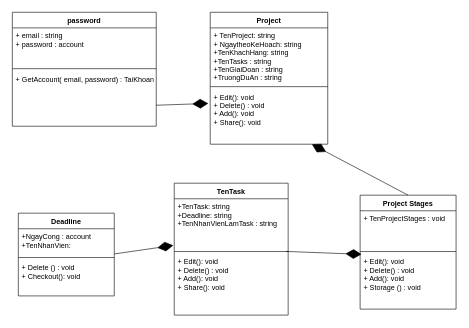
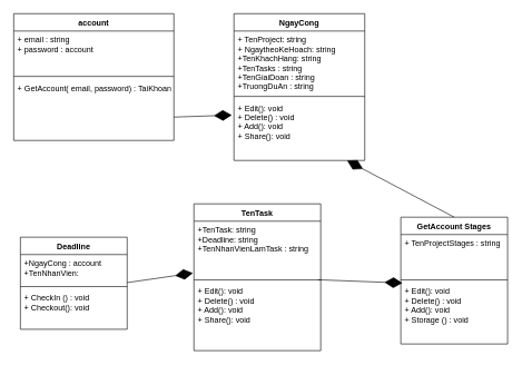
  <mxCell id="0" />
  <mxCell id="1" parent="0" />
- <mxCell id="2" value="Project" style="swimlane;fontStyle=1;align=center;verticalAlign=top;childLayout=stackLayout;horizontal=1;startSize=26;horizontalStack=0;resizeParent=1;resizeParentMax=0;resizeLast=0;collapsible=1;marginBottom=0;" parent="1" vertex="1"><mxGeometry x="350" y="20" width="196" height="220" as="geometry"><mxRectangle x="340" y="150" width="100" height="30" as="alternateBounds" /></mxGeometry></mxCell>
+ <mxCell id="2" value="NgayCong" style="swimlane;fontStyle=1;align=center;verticalAlign=top;childLayout=stackLayout;horizontal=1;startSize=26;horizontalStack=0;resizeParent=1;resizeParentMax=0;resizeLast=0;collapsible=1;marginBottom=0;" parent="1" vertex="1"><mxGeometry x="350" y="20" width="196" height="220" as="geometry"><mxRectangle x="340" y="150" width="100" height="30" as="alternateBounds" /></mxGeometry></mxCell>
  <mxCell id="3" value="+ TenProject: string&#10;+ NgaytheoKeHoach: string&#10;+TenKhachHang: string&#10;+TenTasks : string&#10;+TenGiaiDoan : string&#10;+TruongDuAn : string" style="text;strokeColor=none;fillColor=none;align=left;verticalAlign=top;spacingLeft=4;spacingRight=4;overflow=hidden;rotatable=0;points=[[0,0.5],[1,0.5]];portConstraint=eastwest;" parent="2" vertex="1"><mxGeometry y="26" width="196" height="94" as="geometry" /></mxCell>
  <mxCell id="4" value="" style="line;strokeWidth=1;fillColor=none;align=left;verticalAlign=middle;spacingTop=-1;spacingLeft=3;spacingRight=3;rotatable=0;labelPosition=right;points=[];portConstraint=eastwest;strokeColor=inherit;" parent="2" vertex="1"><mxGeometry y="120" width="196" height="8" as="geometry" /></mxCell>
  <mxCell id="5" value="+ Edit(): void&#10;+ Delete() : void&#10;+ Add(): void&#09;&#10;+ Share(): void" style="text;strokeColor=none;fillColor=none;align=left;verticalAlign=top;spacingLeft=4;spacingRight=4;overflow=hidden;rotatable=0;points=[[0,0.5],[1,0.5]];portConstraint=eastwest;" parent="2" vertex="1"><mxGeometry y="128" width="196" height="92" as="geometry" /></mxCell>
  <mxCell id="6" value="TenTask" style="swimlane;fontStyle=1;align=center;verticalAlign=top;childLayout=stackLayout;horizontal=1;startSize=26;horizontalStack=0;resizeParent=1;resizeParentMax=0;resizeLast=0;collapsible=1;marginBottom=0;" parent="1" vertex="1"><mxGeometry x="290" y="305" width="190" height="220" as="geometry" /></mxCell>
  <mxCell id="7" value="+TenTask: string&#10;+Deadline: string&#10;+TenNhanVienLamTask : string" style="text;strokeColor=none;fillColor=none;align=left;verticalAlign=top;spacingLeft=4;spacingRight=4;overflow=hidden;rotatable=0;points=[[0,0.5],[1,0.5]];portConstraint=eastwest;" parent="6" vertex="1"><mxGeometry y="26" width="190" height="84" as="geometry" /></mxCell>
  <mxCell id="8" value="" style="line;strokeWidth=1;fillColor=none;align=left;verticalAlign=middle;spacingTop=-1;spacingLeft=3;spacingRight=3;rotatable=0;labelPosition=right;points=[];portConstraint=eastwest;strokeColor=inherit;" parent="6" vertex="1"><mxGeometry y="110" width="190" height="8" as="geometry" /></mxCell>
  <mxCell id="9" value="+ Edit(): void&#10;+ Delete() : void&#10;+ Add(): void&#10;+ Share(): void" style="text;strokeColor=none;fillColor=none;align=left;verticalAlign=top;spacingLeft=4;spacingRight=4;overflow=hidden;rotatable=0;points=[[0,0.5],[1,0.5]];portConstraint=eastwest;" parent="6" vertex="1"><mxGeometry y="118" width="190" height="102" as="geometry" /></mxCell>
  <mxCell id="10" value="Deadline" style="swimlane;fontStyle=1;align=center;verticalAlign=top;childLayout=stackLayout;horizontal=1;startSize=26;horizontalStack=0;resizeParent=1;resizeParentMax=0;resizeLast=0;collapsible=1;marginBottom=0;" parent="1" vertex="1"><mxGeometry x="30" y="355" width="160" height="138" as="geometry" /></mxCell>
  <mxCell id="11" value="+NgayCong : account&#10;+TenNhanVien:" style="text;strokeColor=none;fillColor=none;align=left;verticalAlign=top;spacingLeft=4;spacingRight=4;overflow=hidden;rotatable=0;points=[[0,0.5],[1,0.5]];portConstraint=eastwest;" parent="10" vertex="1"><mxGeometry y="26" width="160" height="44" as="geometry" /></mxCell>
  <mxCell id="12" value="" style="line;strokeWidth=1;fillColor=none;align=left;verticalAlign=middle;spacingTop=-1;spacingLeft=3;spacingRight=3;rotatable=0;labelPosition=right;points=[];portConstraint=eastwest;strokeColor=inherit;" parent="10" vertex="1"><mxGeometry y="70" width="160" height="8" as="geometry" /></mxCell>
- <mxCell id="13" value="+ Delete () : void&#10;+ Checkout(): void" style="text;strokeColor=none;fillColor=none;align=left;verticalAlign=top;spacingLeft=4;spacingRight=4;overflow=hidden;rotatable=0;points=[[0,0.5],[1,0.5]];portConstraint=eastwest;" parent="10" vertex="1"><mxGeometry y="78" width="160" height="60" as="geometry" /></mxCell>
+ <mxCell id="13" value="+ CheckIn () : void&#10;+ Checkout(): void" style="text;strokeColor=none;fillColor=none;align=left;verticalAlign=top;spacingLeft=4;spacingRight=4;overflow=hidden;rotatable=0;points=[[0,0.5],[1,0.5]];portConstraint=eastwest;" parent="10" vertex="1"><mxGeometry y="78" width="160" height="60" as="geometry" /></mxCell>
  <mxCell id="14" value="" style="endArrow=diamondThin;endFill=1;endSize=24;html=1;rounded=0;exitX=1;exitY=-0.25;exitDx=0;exitDy=0;entryX=-0.008;entryY=0.926;entryDx=0;entryDy=0;entryPerimeter=0;exitPerimeter=0;" parent="1" source="12" target="7" edge="1"><mxGeometry width="160" relative="1" as="geometry"><mxPoint x="480" y="203.99" as="sourcePoint" /><mxPoint x="270" y="435" as="targetPoint" /></mxGeometry></mxCell>
  <mxCell id="15" value="" style="endArrow=diamondThin;endFill=1;endSize=24;html=1;rounded=0;entryX=0.015;entryY=0.007;entryDx=0;entryDy=0;entryPerimeter=0;exitX=0.979;exitY=1.045;exitDx=0;exitDy=0;exitPerimeter=0;" parent="1" source="7" target="19" edge="1"><mxGeometry width="160" relative="1" as="geometry"><mxPoint x="330" y="425" as="sourcePoint" /><mxPoint x="290.002" y="295.004" as="targetPoint" /></mxGeometry></mxCell>
- <mxCell id="16" value="Project Stages" style="swimlane;fontStyle=1;align=center;verticalAlign=top;childLayout=stackLayout;horizontal=1;startSize=26;horizontalStack=0;resizeParent=1;resizeParentMax=0;resizeLast=0;collapsible=1;marginBottom=0;" parent="1" vertex="1"><mxGeometry x="600" y="325" width="160" height="190" as="geometry" /></mxCell>
- <mxCell id="17" value="+ TenProjectStages : void" style="text;strokeColor=none;fillColor=none;align=left;verticalAlign=top;spacingLeft=4;spacingRight=4;overflow=hidden;rotatable=0;points=[[0,0.5],[1,0.5]];portConstraint=eastwest;" parent="16" vertex="1"><mxGeometry y="26" width="160" height="64" as="geometry" /></mxCell>
+ <mxCell id="16" value="GetAccount Stages" style="swimlane;fontStyle=1;align=center;verticalAlign=top;childLayout=stackLayout;horizontal=1;startSize=26;horizontalStack=0;resizeParent=1;resizeParentMax=0;resizeLast=0;collapsible=1;marginBottom=0;" parent="1" vertex="1"><mxGeometry x="600" y="325" width="160" height="190" as="geometry" /></mxCell>
+ <mxCell id="17" value="+ TenProjectStages : string" style="text;strokeColor=none;fillColor=none;align=left;verticalAlign=top;spacingLeft=4;spacingRight=4;overflow=hidden;rotatable=0;points=[[0,0.5],[1,0.5]];portConstraint=eastwest;" parent="16" vertex="1"><mxGeometry y="26" width="160" height="64" as="geometry" /></mxCell>
  <mxCell id="18" value="" style="line;strokeWidth=1;fillColor=none;align=left;verticalAlign=middle;spacingTop=-1;spacingLeft=3;spacingRight=3;rotatable=0;labelPosition=right;points=[];portConstraint=eastwest;strokeColor=inherit;" parent="16" vertex="1"><mxGeometry y="90" width="160" height="8" as="geometry" /></mxCell>
  <mxCell id="19" value="+ Edit(): void&#10;+ Delete() : void&#10;+ Add(): void&#10;+ Storage () : void" style="text;strokeColor=none;fillColor=none;align=left;verticalAlign=top;spacingLeft=4;spacingRight=4;overflow=hidden;rotatable=0;points=[[0,0.5],[1,0.5]];portConstraint=eastwest;" parent="16" vertex="1"><mxGeometry y="98" width="160" height="92" as="geometry" /></mxCell>
  <mxCell id="20" value="" style="endArrow=diamondThin;endFill=1;endSize=24;html=1;rounded=0;entryX=0.865;entryY=1.002;entryDx=0;entryDy=0;entryPerimeter=0;exitX=0.5;exitY=0;exitDx=0;exitDy=0;" parent="1" source="16" target="5" edge="1"><mxGeometry width="160" relative="1" as="geometry"><mxPoint x="466.33" y="345" as="sourcePoint" /><mxPoint x="430.002" y="235.184" as="targetPoint" /></mxGeometry></mxCell>
- <mxCell id="21" value="password" style="swimlane;fontStyle=1;align=center;verticalAlign=top;childLayout=stackLayout;horizontal=1;startSize=26;horizontalStack=0;resizeParent=1;resizeParentMax=0;resizeLast=0;collapsible=1;marginBottom=0;" parent="1" vertex="1"><mxGeometry x="20" y="20" width="240" height="190" as="geometry" /></mxCell>
+ <mxCell id="21" value="account" style="swimlane;fontStyle=1;align=center;verticalAlign=top;childLayout=stackLayout;horizontal=1;startSize=26;horizontalStack=0;resizeParent=1;resizeParentMax=0;resizeLast=0;collapsible=1;marginBottom=0;" parent="1" vertex="1"><mxGeometry x="20" y="20" width="240" height="190" as="geometry" /></mxCell>
  <mxCell id="22" value="+ email : string&#10;+ password : account" style="text;strokeColor=none;fillColor=none;align=left;verticalAlign=top;spacingLeft=4;spacingRight=4;overflow=hidden;rotatable=0;points=[[0,0.5],[1,0.5]];portConstraint=eastwest;" parent="21" vertex="1"><mxGeometry y="26" width="240" height="64" as="geometry" /></mxCell>
  <mxCell id="23" value="" style="line;strokeWidth=1;fillColor=none;align=left;verticalAlign=middle;spacingTop=-1;spacingLeft=3;spacingRight=3;rotatable=0;labelPosition=right;points=[];portConstraint=eastwest;strokeColor=inherit;" parent="21" vertex="1"><mxGeometry y="90" width="240" height="8" as="geometry" /></mxCell>
  <mxCell id="24" value="+ GetAccount( email, password) : TaiKhoan" style="text;strokeColor=none;fillColor=none;align=left;verticalAlign=top;spacingLeft=4;spacingRight=4;overflow=hidden;rotatable=0;points=[[0,0.5],[1,0.5]];portConstraint=eastwest;" parent="21" vertex="1"><mxGeometry y="98" width="240" height="92" as="geometry" /></mxCell>
  <mxCell id="25" value="" style="endArrow=diamondThin;endFill=1;endSize=24;html=1;rounded=0;entryX=-0.016;entryY=0.261;entryDx=0;entryDy=0;entryPerimeter=0;" edge="1" parent="1" target="5"><mxGeometry width="160" relative="1" as="geometry"><mxPoint x="260" y="175" as="sourcePoint" /><mxPoint x="420" y="175" as="targetPoint" /></mxGeometry></mxCell>
